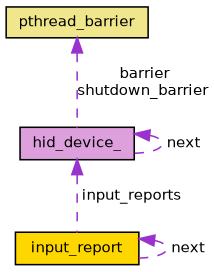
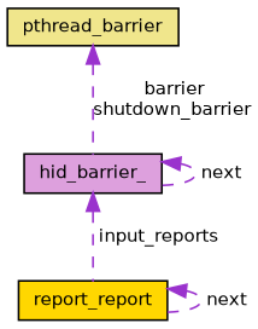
  digraph {
    node [color=black fontname=Helvetica fontsize=10 shape=record style=filled]
    edge [color=darkorchid3 dir=back fontname=Helvetica fontsize=10 labelfontname=Helvetica labelfontsize=10 style=dashed]
-   n1 [fillcolor=plum fontcolor=black height=0.2 label=hid_device_ width=0.4]
-   n2 [fillcolor=gold height=0.2 label=input_report width=0.4]
+   n1 [fillcolor=plum fontcolor=black height=0.2 label=hid_barrier_ width=0.4]
+   n2 [fillcolor=gold height=0.2 label=report_report width=0.4]
    n3 [fillcolor=khaki height=0.2 label=pthread_barrier width=0.4]
    n1 -> n1 [label=" next"]
    n1 -> n2 [label=" input_reports"]
    n2 -> n2 [label=" next"]
    n3 -> n1 [label=" barrier\nshutdown_barrier"]
  }
